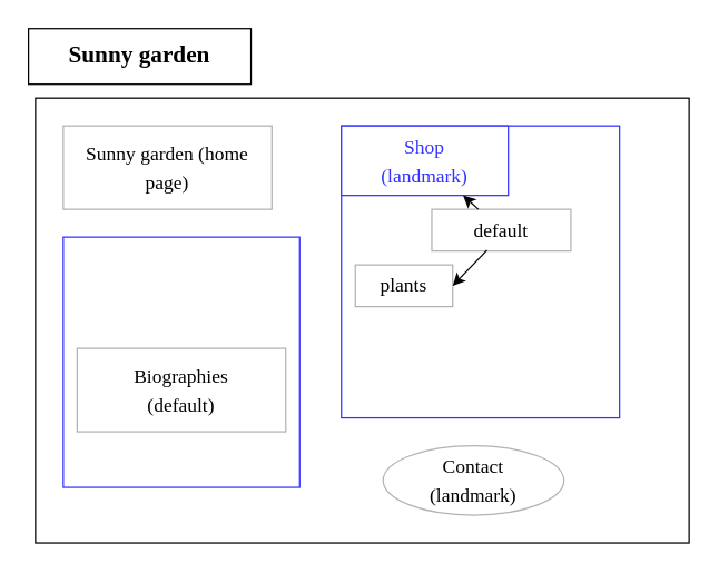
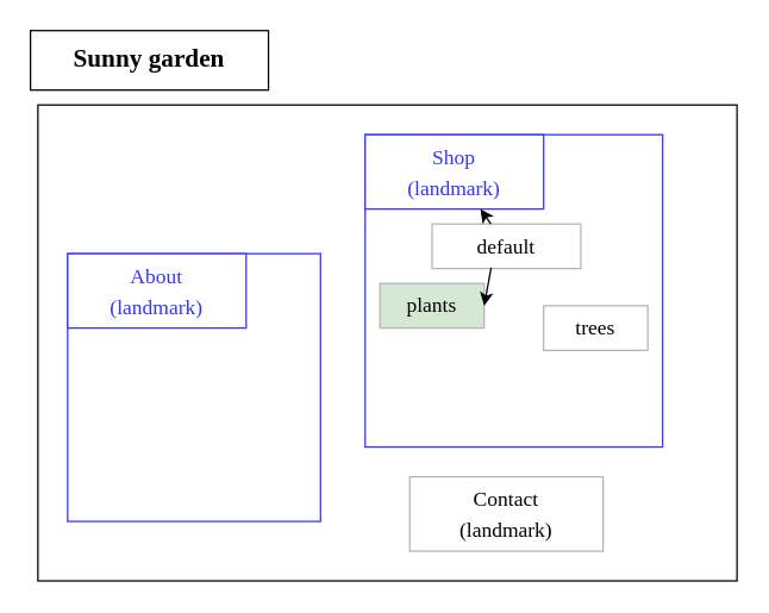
  <mxCell id="0" />
  <mxCell id="1" parent="0" />
  <mxCell id="2" value="" style="rounded=0;whiteSpace=wrap;html=1;" vertex="1" parent="1"><mxGeometry x="25" y="70" width="470" height="320" as="geometry" /></mxCell>
  <mxCell id="3" value="&lt;font style=&quot;font-size: 17px&quot; face=&quot;Verdana&quot;&gt;&lt;b&gt;Sunny garden&lt;/b&gt;&lt;/font&gt;" style="rounded=0;whiteSpace=wrap;html=1;" vertex="1" parent="1"><mxGeometry x="20" y="20" width="160" height="40" as="geometry" /></mxCell>
- <mxCell id="4" value="&lt;font style=&quot;font-size: 14px&quot;&gt;Sunny garden (home page)&lt;/font&gt;" style="rounded=0;whiteSpace=wrap;html=1;fontFamily=Verdana;fontSize=17;align=center;strokeColor=#B3B3B3;" vertex="1" parent="1"><mxGeometry x="45" y="90" width="150" height="60" as="geometry" /></mxCell>
  <mxCell id="5" value="" style="rounded=0;whiteSpace=wrap;html=1;fontFamily=Verdana;fontSize=14;fontColor=#3333FF;strokeColor=#3333FF;" vertex="1" parent="1"><mxGeometry x="45" y="170" width="170" height="180" as="geometry" /></mxCell>
- <mxCell id="7" value="&lt;font style=&quot;font-size: 14px&quot;&gt;Biographies&lt;br&gt;(default)&lt;br&gt;&lt;/font&gt;" style="rounded=0;whiteSpace=wrap;html=1;fontFamily=Verdana;fontSize=17;align=center;strokeColor=#B3B3B3;" vertex="1" parent="1"><mxGeometry x="55" y="250" width="150" height="60" as="geometry" /></mxCell>
+ <mxCell id="6" value="&lt;font style=&quot;font-size: 14px&quot; color=&quot;#3333ff&quot;&gt;About&lt;br&gt;(landmark)&lt;br&gt;&lt;/font&gt;" style="rounded=0;whiteSpace=wrap;html=1;fontFamily=Verdana;fontSize=17;align=center;strokeColor=#3333FF;" vertex="1" parent="1"><mxGeometry x="45" y="170" width="120" height="50" as="geometry" /></mxCell>
  <mxCell id="8" value="" style="rounded=0;whiteSpace=wrap;html=1;fontFamily=Verdana;fontSize=14;fontColor=#3333FF;strokeColor=#3333FF;" vertex="1" parent="1"><mxGeometry x="245" y="90" width="200" height="210" as="geometry" /></mxCell>
  <mxCell id="9" value="&lt;font style=&quot;font-size: 14px&quot; color=&quot;#3333ff&quot;&gt;Shop&lt;br&gt;(landmark)&lt;br&gt;&lt;/font&gt;" style="rounded=0;whiteSpace=wrap;html=1;fontFamily=Verdana;fontSize=17;align=center;strokeColor=#3333FF;" vertex="1" parent="1"><mxGeometry x="245" y="90" width="120" height="50" as="geometry" /></mxCell>
- <mxCell id="10" value="&lt;font style=&quot;font-size: 14px&quot;&gt;default&lt;br&gt;&lt;/font&gt;" style="rounded=0;whiteSpace=wrap;html=1;fontFamily=Verdana;fontSize=17;align=center;strokeColor=#B3B3B3;" vertex="1" parent="1"><mxGeometry x="310" y="150" width="100" height="30" as="geometry" /></mxCell>
- <mxCell id="11" value="&lt;font style=&quot;font-size: 14px&quot;&gt;plants&lt;br&gt;&lt;/font&gt;" style="rounded=0;whiteSpace=wrap;html=1;fontFamily=Verdana;fontSize=17;align=center;strokeColor=#B3B3B3;" vertex="1" parent="1"><mxGeometry x="255" y="190" width="70" height="30" as="geometry" /></mxCell>
+ <mxCell id="10" value="&lt;font style=&quot;font-size: 14px&quot;&gt;default&lt;br&gt;&lt;/font&gt;" style="rounded=0;whiteSpace=wrap;html=1;fontFamily=Verdana;fontSize=17;align=center;strokeColor=#B3B3B3;" vertex="1" parent="1"><mxGeometry x="290" y="150" width="100" height="30" as="geometry" /></mxCell>
+ <mxCell id="11" value="&lt;font style=&quot;font-size: 14px&quot;&gt;plants&lt;br&gt;&lt;/font&gt;" style="rounded=0;whiteSpace=wrap;html=1;fontFamily=Verdana;fontSize=17;align=center;strokeColor=#B3B3B3;fillColor=#d5e8d4;" vertex="1" parent="1"><mxGeometry x="255" y="190" width="70" height="30" as="geometry" /></mxCell>
+ <mxCell id="12" value="&lt;font style=&quot;font-size: 14px&quot;&gt;trees&lt;br&gt;&lt;/font&gt;" style="rounded=0;whiteSpace=wrap;html=1;fontFamily=Verdana;fontSize=17;align=center;strokeColor=#B3B3B3;" vertex="1" parent="1"><mxGeometry x="365" y="205" width="70" height="30" as="geometry" /></mxCell>
  <mxCell id="13" value="" style="endArrow=classic;html=1;rounded=0;fontFamily=Verdana;fontSize=14;fontColor=#3333FF;exitX=0.397;exitY=0.981;exitDx=0;exitDy=0;entryX=1;entryY=0.5;entryDx=0;entryDy=0;exitPerimeter=0;" edge="1" parent="1" source="10" target="11"><mxGeometry width="50" height="50" relative="1" as="geometry"><mxPoint x="335" y="250" as="sourcePoint" /><mxPoint x="385" y="200" as="targetPoint" /></mxGeometry></mxCell>
  <mxCell id="14" value="" style="endArrow=classic;html=1;rounded=0;fontFamily=Verdana;fontSize=14;fontColor=#3333FF;" edge="1" parent="1" source="10" target="9"><mxGeometry width="50" height="50" relative="1" as="geometry"><mxPoint x="359.7" y="189.43" as="sourcePoint" /><mxPoint x="335" y="215" as="targetPoint" /></mxGeometry></mxCell>
- <mxCell id="15" value="&lt;font style=&quot;font-size: 14px&quot;&gt;Contact&lt;br&gt;(landmark)&lt;br&gt;&lt;/font&gt;" style="ellipse;whiteSpace=wrap;html=1;fontFamily=Verdana;fontSize=17;align=center;strokeColor=#B3B3B3;" vertex="1" parent="1"><mxGeometry x="275" y="320" width="130" height="50" as="geometry" /></mxCell>
+ <mxCell id="15" value="&lt;font style=&quot;font-size: 14px&quot;&gt;Contact&lt;br&gt;(landmark)&lt;br&gt;&lt;/font&gt;" style="rounded=0;whiteSpace=wrap;html=1;fontFamily=Verdana;fontSize=17;align=center;strokeColor=#B3B3B3;" vertex="1" parent="1"><mxGeometry x="275" y="320" width="130" height="50" as="geometry" /></mxCell>
